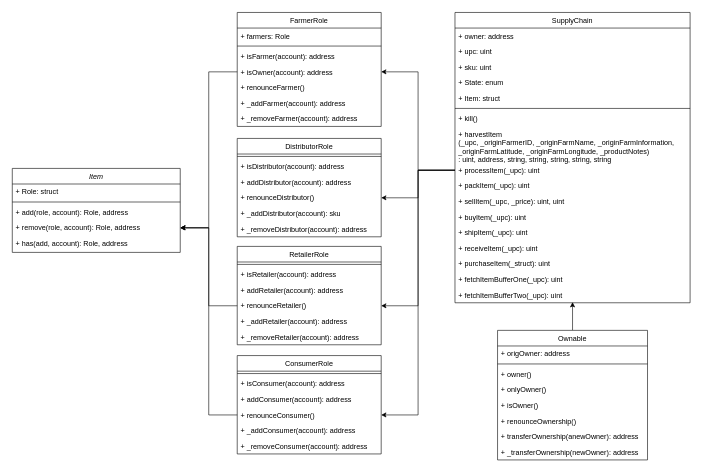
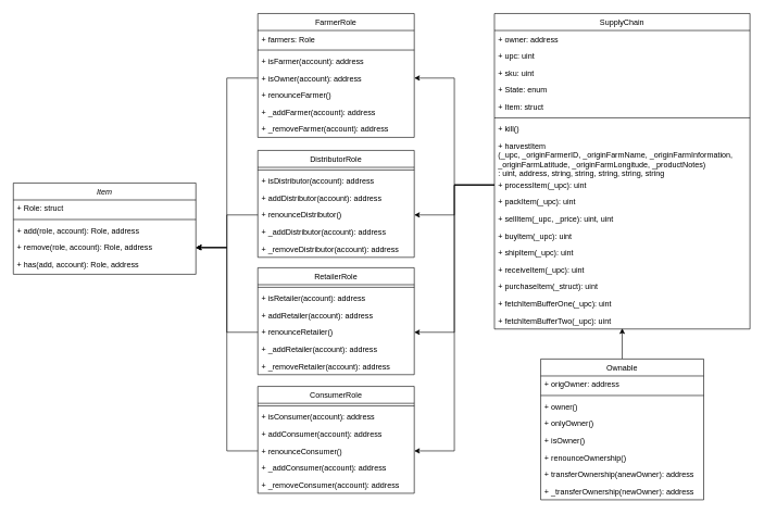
  <mxCell id="0" />
  <mxCell id="1" parent="0" />
  <mxCell id="2" value="Item" style="swimlane;fontStyle=2;align=center;verticalAlign=top;childLayout=stackLayout;horizontal=1;startSize=26;horizontalStack=0;resizeParent=1;resizeLast=0;collapsible=1;marginBottom=0;rounded=0;shadow=0;strokeWidth=1;" parent="1" vertex="1"><mxGeometry x="20" y="280" width="280" height="140" as="geometry"><mxRectangle x="230" y="140" width="160" height="26" as="alternateBounds" /></mxGeometry></mxCell>
  <mxCell id="3" value="+ Role: struct" style="text;align=left;verticalAlign=top;spacingLeft=4;spacingRight=4;overflow=hidden;rotatable=0;points=[[0,0.5],[1,0.5]];portConstraint=eastwest;" parent="2" vertex="1"><mxGeometry y="26" width="280" height="26" as="geometry" /></mxCell>
  <mxCell id="4" value="" style="line;html=1;strokeWidth=1;align=left;verticalAlign=middle;spacingTop=-1;spacingLeft=3;spacingRight=3;rotatable=0;labelPosition=right;points=[];portConstraint=eastwest;" parent="2" vertex="1"><mxGeometry y="52" width="280" height="8" as="geometry" /></mxCell>
  <mxCell id="5" value="+ add(role, account): Role, address" style="text;align=left;verticalAlign=top;spacingLeft=4;spacingRight=4;overflow=hidden;rotatable=0;points=[[0,0.5],[1,0.5]];portConstraint=eastwest;" parent="2" vertex="1"><mxGeometry y="60" width="280" height="26" as="geometry" /></mxCell>
  <mxCell id="6" value="+ remove(role, account): Role, address" style="text;align=left;verticalAlign=top;spacingLeft=4;spacingRight=4;overflow=hidden;rotatable=0;points=[[0,0.5],[1,0.5]];portConstraint=eastwest;" vertex="1" parent="2"><mxGeometry y="86" width="280" height="26" as="geometry" /></mxCell>
  <mxCell id="7" value="+ has(add, account): Role, address" style="text;align=left;verticalAlign=top;spacingLeft=4;spacingRight=4;overflow=hidden;rotatable=0;points=[[0,0.5],[1,0.5]];portConstraint=eastwest;" vertex="1" parent="2"><mxGeometry y="112" width="280" height="26" as="geometry" /></mxCell>
  <mxCell id="8" value="ConsumerRole" style="swimlane;fontStyle=0;align=center;verticalAlign=top;childLayout=stackLayout;horizontal=1;startSize=26;horizontalStack=0;resizeParent=1;resizeLast=0;collapsible=1;marginBottom=0;rounded=0;shadow=0;strokeWidth=1;" parent="1" vertex="1"><mxGeometry x="395" y="592" width="240" height="164" as="geometry"><mxRectangle x="130" y="380" width="160" height="26" as="alternateBounds" /></mxGeometry></mxCell>
  <mxCell id="9" value="" style="line;html=1;strokeWidth=1;align=left;verticalAlign=middle;spacingTop=-1;spacingLeft=3;spacingRight=3;rotatable=0;labelPosition=right;points=[];portConstraint=eastwest;" parent="8" vertex="1"><mxGeometry y="26" width="240" height="8" as="geometry" /></mxCell>
  <mxCell id="10" value="+ isConsumer(account): address" style="text;align=left;verticalAlign=top;spacingLeft=4;spacingRight=4;overflow=hidden;rotatable=0;points=[[0,0.5],[1,0.5]];portConstraint=eastwest;" parent="8" vertex="1"><mxGeometry y="34" width="240" height="26" as="geometry" /></mxCell>
  <mxCell id="11" value="+ addConsumer(account): address" style="text;align=left;verticalAlign=top;spacingLeft=4;spacingRight=4;overflow=hidden;rotatable=0;points=[[0,0.5],[1,0.5]];portConstraint=eastwest;" parent="8" vertex="1"><mxGeometry y="60" width="240" height="26" as="geometry" /></mxCell>
  <mxCell id="12" value="+ renounceConsumer()" style="text;align=left;verticalAlign=top;spacingLeft=4;spacingRight=4;overflow=hidden;rotatable=0;points=[[0,0.5],[1,0.5]];portConstraint=eastwest;" vertex="1" parent="8"><mxGeometry y="86" width="240" height="26" as="geometry" /></mxCell>
  <mxCell id="13" value="+ _addConsumer(account): address" style="text;align=left;verticalAlign=top;spacingLeft=4;spacingRight=4;overflow=hidden;rotatable=0;points=[[0,0.5],[1,0.5]];portConstraint=eastwest;" vertex="1" parent="8"><mxGeometry y="112" width="240" height="26" as="geometry" /></mxCell>
  <mxCell id="14" value="+ _removeConsumer(account): address" style="text;align=left;verticalAlign=top;spacingLeft=4;spacingRight=4;overflow=hidden;rotatable=0;points=[[0,0.5],[1,0.5]];portConstraint=eastwest;" vertex="1" parent="8"><mxGeometry y="138" width="240" height="26" as="geometry" /></mxCell>
  <mxCell id="15" value="DistributorRole" style="swimlane;fontStyle=0;align=center;verticalAlign=top;childLayout=stackLayout;horizontal=1;startSize=26;horizontalStack=0;resizeParent=1;resizeLast=0;collapsible=1;marginBottom=0;rounded=0;shadow=0;strokeWidth=1;" parent="1" vertex="1"><mxGeometry x="395" y="230" width="240" height="164" as="geometry"><mxRectangle x="340" y="380" width="170" height="26" as="alternateBounds" /></mxGeometry></mxCell>
  <mxCell id="16" value="" style="line;html=1;strokeWidth=1;align=left;verticalAlign=middle;spacingTop=-1;spacingLeft=3;spacingRight=3;rotatable=0;labelPosition=right;points=[];portConstraint=eastwest;" parent="15" vertex="1"><mxGeometry y="26" width="240" height="8" as="geometry" /></mxCell>
  <mxCell id="17" value="+ isDistributor(account): address" style="text;align=left;verticalAlign=top;spacingLeft=4;spacingRight=4;overflow=hidden;rotatable=0;points=[[0,0.5],[1,0.5]];portConstraint=eastwest;" vertex="1" parent="15"><mxGeometry y="34" width="240" height="26" as="geometry" /></mxCell>
  <mxCell id="18" value="+ addDistributor(account): address" style="text;align=left;verticalAlign=top;spacingLeft=4;spacingRight=4;overflow=hidden;rotatable=0;points=[[0,0.5],[1,0.5]];portConstraint=eastwest;" vertex="1" parent="15"><mxGeometry y="60" width="240" height="26" as="geometry" /></mxCell>
  <mxCell id="19" value="+ renounceDistributor() " style="text;align=left;verticalAlign=top;spacingLeft=4;spacingRight=4;overflow=hidden;rotatable=0;points=[[0,0.5],[1,0.5]];portConstraint=eastwest;" vertex="1" parent="15"><mxGeometry y="86" width="240" height="26" as="geometry" /></mxCell>
- <mxCell id="20" value="+ _addDistributor(account): sku" style="text;align=left;verticalAlign=top;spacingLeft=4;spacingRight=4;overflow=hidden;rotatable=0;points=[[0,0.5],[1,0.5]];portConstraint=eastwest;" vertex="1" parent="15"><mxGeometry y="112" width="240" height="26" as="geometry" /></mxCell>
+ <mxCell id="20" value="+ _addDistributor(account): address" style="text;align=left;verticalAlign=top;spacingLeft=4;spacingRight=4;overflow=hidden;rotatable=0;points=[[0,0.5],[1,0.5]];portConstraint=eastwest;" vertex="1" parent="15"><mxGeometry y="112" width="240" height="26" as="geometry" /></mxCell>
  <mxCell id="21" value="+ _removeDistributor(account): address" style="text;align=left;verticalAlign=top;spacingLeft=4;spacingRight=4;overflow=hidden;rotatable=0;points=[[0,0.5],[1,0.5]];portConstraint=eastwest;" vertex="1" parent="15"><mxGeometry y="138" width="240" height="26" as="geometry" /></mxCell>
  <mxCell id="22" value="SupplyChain" style="swimlane;fontStyle=0;align=center;verticalAlign=top;childLayout=stackLayout;horizontal=1;startSize=26;horizontalStack=0;resizeParent=1;resizeLast=0;collapsible=1;marginBottom=0;rounded=0;shadow=0;strokeWidth=1;" parent="1" vertex="1"><mxGeometry x="758" y="20" width="392" height="484" as="geometry"><mxRectangle x="550" y="140" width="160" height="26" as="alternateBounds" /></mxGeometry></mxCell>
  <mxCell id="23" value="+ owner: address" style="text;align=left;verticalAlign=top;spacingLeft=4;spacingRight=4;overflow=hidden;rotatable=0;points=[[0,0.5],[1,0.5]];portConstraint=eastwest;" parent="22" vertex="1"><mxGeometry y="26" width="392" height="26" as="geometry" /></mxCell>
  <mxCell id="24" value="+ upc: uint" style="text;align=left;verticalAlign=top;spacingLeft=4;spacingRight=4;overflow=hidden;rotatable=0;points=[[0,0.5],[1,0.5]];portConstraint=eastwest;rounded=0;shadow=0;html=0;" parent="22" vertex="1"><mxGeometry y="52" width="392" height="26" as="geometry" /></mxCell>
  <mxCell id="25" value="+ sku: uint" style="text;align=left;verticalAlign=top;spacingLeft=4;spacingRight=4;overflow=hidden;rotatable=0;points=[[0,0.5],[1,0.5]];portConstraint=eastwest;rounded=0;shadow=0;html=0;" parent="22" vertex="1"><mxGeometry y="78" width="392" height="26" as="geometry" /></mxCell>
  <mxCell id="26" value="+ State: enum" style="text;align=left;verticalAlign=top;spacingLeft=4;spacingRight=4;overflow=hidden;rotatable=0;points=[[0,0.5],[1,0.5]];portConstraint=eastwest;rounded=0;shadow=0;html=0;" parent="22" vertex="1"><mxGeometry y="104" width="392" height="26" as="geometry" /></mxCell>
  <mxCell id="27" value="+ Item: struct" style="text;align=left;verticalAlign=top;spacingLeft=4;spacingRight=4;overflow=hidden;rotatable=0;points=[[0,0.5],[1,0.5]];portConstraint=eastwest;rounded=0;shadow=0;html=0;" parent="22" vertex="1"><mxGeometry y="130" width="392" height="26" as="geometry" /></mxCell>
  <mxCell id="28" value="" style="line;html=1;strokeWidth=1;align=left;verticalAlign=middle;spacingTop=-1;spacingLeft=3;spacingRight=3;rotatable=0;labelPosition=right;points=[];portConstraint=eastwest;" parent="22" vertex="1"><mxGeometry y="156" width="392" height="8" as="geometry" /></mxCell>
  <mxCell id="29" value="+ kill()" style="text;align=left;verticalAlign=top;spacingLeft=4;spacingRight=4;overflow=hidden;rotatable=0;points=[[0,0.5],[1,0.5]];portConstraint=eastwest;" parent="22" vertex="1"><mxGeometry y="164" width="392" height="26" as="geometry" /></mxCell>
  <mxCell id="30" value="+ harvestItem&#10;(_upc, _originFarmerID, _originFarmName, _originFarmInformation, &#10;_originFarmLatitude, _originFarmLongitude, _productNotes)&#10;: uint, address, string, string, string, string, string&#10;  " style="text;align=left;verticalAlign=top;spacingLeft=4;spacingRight=4;overflow=hidden;rotatable=0;points=[[0,0.5],[1,0.5]];portConstraint=eastwest;" parent="22" vertex="1"><mxGeometry y="190" width="392" height="60" as="geometry" /></mxCell>
  <mxCell id="31" value="+ processItem(_upc): uint&#10;&#10;" style="text;align=left;verticalAlign=top;spacingLeft=4;spacingRight=4;overflow=hidden;rotatable=0;points=[[0,0.5],[1,0.5]];portConstraint=eastwest;" parent="22" vertex="1"><mxGeometry y="250" width="392" height="26" as="geometry" /></mxCell>
  <mxCell id="32" value="+ packItem(_upc): uint" style="text;align=left;verticalAlign=top;spacingLeft=4;spacingRight=4;overflow=hidden;rotatable=0;points=[[0,0.5],[1,0.5]];portConstraint=eastwest;" vertex="1" parent="22"><mxGeometry y="276" width="392" height="26" as="geometry" /></mxCell>
  <mxCell id="33" value="+ sellItem(_upc, _price): uint, uint" style="text;align=left;verticalAlign=top;spacingLeft=4;spacingRight=4;overflow=hidden;rotatable=0;points=[[0,0.5],[1,0.5]];portConstraint=eastwest;" vertex="1" parent="22"><mxGeometry y="302" width="392" height="26" as="geometry" /></mxCell>
  <mxCell id="34" value="+ buyItem(_upc): uint" style="text;align=left;verticalAlign=top;spacingLeft=4;spacingRight=4;overflow=hidden;rotatable=0;points=[[0,0.5],[1,0.5]];portConstraint=eastwest;" vertex="1" parent="22"><mxGeometry y="328" width="392" height="26" as="geometry" /></mxCell>
  <mxCell id="35" value="+ shipItem(_upc): uint" style="text;align=left;verticalAlign=top;spacingLeft=4;spacingRight=4;overflow=hidden;rotatable=0;points=[[0,0.5],[1,0.5]];portConstraint=eastwest;" vertex="1" parent="22"><mxGeometry y="354" width="392" height="26" as="geometry" /></mxCell>
  <mxCell id="36" value="+ receiveItem(_upc): uint" style="text;align=left;verticalAlign=top;spacingLeft=4;spacingRight=4;overflow=hidden;rotatable=0;points=[[0,0.5],[1,0.5]];portConstraint=eastwest;" vertex="1" parent="22"><mxGeometry y="380" width="392" height="26" as="geometry" /></mxCell>
  <mxCell id="37" value="+ purchaseItem(_struct): uint" style="text;align=left;verticalAlign=top;spacingLeft=4;spacingRight=4;overflow=hidden;rotatable=0;points=[[0,0.5],[1,0.5]];portConstraint=eastwest;" vertex="1" parent="22"><mxGeometry y="406" width="392" height="26" as="geometry" /></mxCell>
  <mxCell id="38" value="+ fetchItemBufferOne(_upc): uint" style="text;align=left;verticalAlign=top;spacingLeft=4;spacingRight=4;overflow=hidden;rotatable=0;points=[[0,0.5],[1,0.5]];portConstraint=eastwest;" vertex="1" parent="22"><mxGeometry y="432" width="392" height="26" as="geometry" /></mxCell>
  <mxCell id="39" value="+ fetchItemBufferTwo(_upc): uint" style="text;align=left;verticalAlign=top;spacingLeft=4;spacingRight=4;overflow=hidden;rotatable=0;points=[[0,0.5],[1,0.5]];portConstraint=eastwest;" vertex="1" parent="22"><mxGeometry y="458" width="392" height="26" as="geometry" /></mxCell>
  <mxCell id="40" style="edgeStyle=orthogonalEdgeStyle;rounded=0;orthogonalLoop=1;jettySize=auto;html=1;entryX=0.5;entryY=0.962;entryDx=0;entryDy=0;entryPerimeter=0;" edge="1" parent="1" source="41" target="39"><mxGeometry relative="1" as="geometry" /></mxCell>
  <mxCell id="41" value="Ownable" style="swimlane;fontStyle=0;align=center;verticalAlign=top;childLayout=stackLayout;horizontal=1;startSize=26;horizontalStack=0;resizeParent=1;resizeLast=0;collapsible=1;marginBottom=0;rounded=0;shadow=0;strokeWidth=1;" parent="1" vertex="1"><mxGeometry x="829" y="550" width="250" height="216" as="geometry"><mxRectangle x="550" y="140" width="160" height="26" as="alternateBounds" /></mxGeometry></mxCell>
  <mxCell id="42" value="+ origOwner: address" style="text;align=left;verticalAlign=top;spacingLeft=4;spacingRight=4;overflow=hidden;rotatable=0;points=[[0,0.5],[1,0.5]];portConstraint=eastwest;" parent="41" vertex="1"><mxGeometry y="26" width="250" height="26" as="geometry" /></mxCell>
  <mxCell id="43" value="" style="line;html=1;strokeWidth=1;align=left;verticalAlign=middle;spacingTop=-1;spacingLeft=3;spacingRight=3;rotatable=0;labelPosition=right;points=[];portConstraint=eastwest;" parent="41" vertex="1"><mxGeometry y="52" width="250" height="8" as="geometry" /></mxCell>
  <mxCell id="44" value="+ owner()" style="text;align=left;verticalAlign=top;spacingLeft=4;spacingRight=4;overflow=hidden;rotatable=0;points=[[0,0.5],[1,0.5]];portConstraint=eastwest;" parent="41" vertex="1"><mxGeometry y="60" width="250" height="26" as="geometry" /></mxCell>
  <mxCell id="45" value="+ onlyOwner()" style="text;align=left;verticalAlign=top;spacingLeft=4;spacingRight=4;overflow=hidden;rotatable=0;points=[[0,0.5],[1,0.5]];portConstraint=eastwest;" parent="41" vertex="1"><mxGeometry y="86" width="250" height="26" as="geometry" /></mxCell>
  <mxCell id="46" value="+ isOwner()" style="text;align=left;verticalAlign=top;spacingLeft=4;spacingRight=4;overflow=hidden;rotatable=0;points=[[0,0.5],[1,0.5]];portConstraint=eastwest;" parent="41" vertex="1"><mxGeometry y="112" width="250" height="26" as="geometry" /></mxCell>
  <mxCell id="47" value="+ renounceOwnership()" style="text;align=left;verticalAlign=top;spacingLeft=4;spacingRight=4;overflow=hidden;rotatable=0;points=[[0,0.5],[1,0.5]];portConstraint=eastwest;" parent="41" vertex="1"><mxGeometry y="138" width="250" height="26" as="geometry" /></mxCell>
  <mxCell id="48" value="+ transferOwnership(anewOwner): address" style="text;align=left;verticalAlign=top;spacingLeft=4;spacingRight=4;overflow=hidden;rotatable=0;points=[[0,0.5],[1,0.5]];portConstraint=eastwest;" parent="41" vertex="1"><mxGeometry y="164" width="250" height="26" as="geometry" /></mxCell>
  <mxCell id="49" value="+ _transferOwnership(newOwner): address" style="text;align=left;verticalAlign=top;spacingLeft=4;spacingRight=4;overflow=hidden;rotatable=0;points=[[0,0.5],[1,0.5]];portConstraint=eastwest;" parent="41" vertex="1"><mxGeometry y="190" width="250" height="26" as="geometry" /></mxCell>
  <mxCell id="50" value="FarmerRole" style="swimlane;fontStyle=0;align=center;verticalAlign=top;childLayout=stackLayout;horizontal=1;startSize=26;horizontalStack=0;resizeParent=1;resizeLast=0;collapsible=1;marginBottom=0;rounded=0;shadow=0;strokeWidth=1;" parent="1" vertex="1"><mxGeometry x="395" y="20" width="240" height="190" as="geometry"><mxRectangle x="340" y="380" width="170" height="26" as="alternateBounds" /></mxGeometry></mxCell>
  <mxCell id="51" value="+ farmers: Role" style="text;align=left;verticalAlign=top;spacingLeft=4;spacingRight=4;overflow=hidden;rotatable=0;points=[[0,0.5],[1,0.5]];portConstraint=eastwest;" parent="50" vertex="1"><mxGeometry y="26" width="240" height="26" as="geometry" /></mxCell>
  <mxCell id="52" value="" style="line;html=1;strokeWidth=1;align=left;verticalAlign=middle;spacingTop=-1;spacingLeft=3;spacingRight=3;rotatable=0;labelPosition=right;points=[];portConstraint=eastwest;" parent="50" vertex="1"><mxGeometry y="52" width="240" height="8" as="geometry" /></mxCell>
  <mxCell id="53" value="+ isFarmer(account): address" style="text;align=left;verticalAlign=top;spacingLeft=4;spacingRight=4;overflow=hidden;rotatable=0;points=[[0,0.5],[1,0.5]];portConstraint=eastwest;" vertex="1" parent="50"><mxGeometry y="60" width="240" height="26" as="geometry" /></mxCell>
  <mxCell id="54" value="+ isOwner(account): address" style="text;align=left;verticalAlign=top;spacingLeft=4;spacingRight=4;overflow=hidden;rotatable=0;points=[[0,0.5],[1,0.5]];portConstraint=eastwest;" vertex="1" parent="50"><mxGeometry y="86" width="240" height="26" as="geometry" /></mxCell>
  <mxCell id="55" value="+ renounceFarmer()" style="text;align=left;verticalAlign=top;spacingLeft=4;spacingRight=4;overflow=hidden;rotatable=0;points=[[0,0.5],[1,0.5]];portConstraint=eastwest;" vertex="1" parent="50"><mxGeometry y="112" width="240" height="26" as="geometry" /></mxCell>
  <mxCell id="56" value="+ _addFarmer(account): address" style="text;align=left;verticalAlign=top;spacingLeft=4;spacingRight=4;overflow=hidden;rotatable=0;points=[[0,0.5],[1,0.5]];portConstraint=eastwest;" vertex="1" parent="50"><mxGeometry y="138" width="240" height="26" as="geometry" /></mxCell>
  <mxCell id="57" value="+ _removeFarmer(account): address" style="text;align=left;verticalAlign=top;spacingLeft=4;spacingRight=4;overflow=hidden;rotatable=0;points=[[0,0.5],[1,0.5]];portConstraint=eastwest;" vertex="1" parent="50"><mxGeometry y="164" width="240" height="26" as="geometry" /></mxCell>
  <mxCell id="58" value="RetailerRole" style="swimlane;fontStyle=0;align=center;verticalAlign=top;childLayout=stackLayout;horizontal=1;startSize=26;horizontalStack=0;resizeParent=1;resizeLast=0;collapsible=1;marginBottom=0;rounded=0;shadow=0;strokeWidth=1;" parent="1" vertex="1"><mxGeometry x="395" y="410" width="240" height="164" as="geometry"><mxRectangle x="340" y="380" width="170" height="26" as="alternateBounds" /></mxGeometry></mxCell>
  <mxCell id="59" value="" style="line;html=1;strokeWidth=1;align=left;verticalAlign=middle;spacingTop=-1;spacingLeft=3;spacingRight=3;rotatable=0;labelPosition=right;points=[];portConstraint=eastwest;" parent="58" vertex="1"><mxGeometry y="26" width="240" height="8" as="geometry" /></mxCell>
  <mxCell id="60" value="+ isRetailer(account): address" style="text;align=left;verticalAlign=top;spacingLeft=4;spacingRight=4;overflow=hidden;rotatable=0;points=[[0,0.5],[1,0.5]];portConstraint=eastwest;" vertex="1" parent="58"><mxGeometry y="34" width="240" height="26" as="geometry" /></mxCell>
  <mxCell id="61" value="+ addRetailer(account): address" style="text;align=left;verticalAlign=top;spacingLeft=4;spacingRight=4;overflow=hidden;rotatable=0;points=[[0,0.5],[1,0.5]];portConstraint=eastwest;" vertex="1" parent="58"><mxGeometry y="60" width="240" height="26" as="geometry" /></mxCell>
  <mxCell id="62" value="+ renounceRetailer()" style="text;align=left;verticalAlign=top;spacingLeft=4;spacingRight=4;overflow=hidden;rotatable=0;points=[[0,0.5],[1,0.5]];portConstraint=eastwest;" vertex="1" parent="58"><mxGeometry y="86" width="240" height="26" as="geometry" /></mxCell>
  <mxCell id="63" value="+ _addRetailer(account): address" style="text;align=left;verticalAlign=top;spacingLeft=4;spacingRight=4;overflow=hidden;rotatable=0;points=[[0,0.5],[1,0.5]];portConstraint=eastwest;" vertex="1" parent="58"><mxGeometry y="112" width="240" height="26" as="geometry" /></mxCell>
  <mxCell id="64" value="+ _removeRetailer(account): address" style="text;align=left;verticalAlign=top;spacingLeft=4;spacingRight=4;overflow=hidden;rotatable=0;points=[[0,0.5],[1,0.5]];portConstraint=eastwest;" vertex="1" parent="58"><mxGeometry y="138" width="240" height="26" as="geometry" /></mxCell>
  <mxCell id="65" style="edgeStyle=orthogonalEdgeStyle;rounded=0;orthogonalLoop=1;jettySize=auto;html=1;exitX=0;exitY=0.5;exitDx=0;exitDy=0;" edge="1" parent="1" source="31" target="54"><mxGeometry relative="1" as="geometry" /></mxCell>
  <mxCell id="66" style="edgeStyle=orthogonalEdgeStyle;rounded=0;orthogonalLoop=1;jettySize=auto;html=1;exitX=0;exitY=0.5;exitDx=0;exitDy=0;" edge="1" parent="1" source="31" target="19"><mxGeometry relative="1" as="geometry" /></mxCell>
  <mxCell id="67" style="edgeStyle=orthogonalEdgeStyle;rounded=0;orthogonalLoop=1;jettySize=auto;html=1;exitX=0;exitY=0.5;exitDx=0;exitDy=0;" edge="1" parent="1" source="31" target="62"><mxGeometry relative="1" as="geometry" /></mxCell>
  <mxCell id="68" style="edgeStyle=orthogonalEdgeStyle;rounded=0;orthogonalLoop=1;jettySize=auto;html=1;exitX=0;exitY=0.5;exitDx=0;exitDy=0;" edge="1" parent="1" source="31" target="12"><mxGeometry relative="1" as="geometry" /></mxCell>
  <mxCell id="69" style="edgeStyle=orthogonalEdgeStyle;rounded=0;orthogonalLoop=1;jettySize=auto;html=1;entryX=1;entryY=0.5;entryDx=0;entryDy=0;" edge="1" parent="1" source="54" target="6"><mxGeometry relative="1" as="geometry" /></mxCell>
+ <mxCell id="70" style="edgeStyle=orthogonalEdgeStyle;rounded=0;orthogonalLoop=1;jettySize=auto;html=1;entryX=1;entryY=0.5;entryDx=0;entryDy=0;" edge="1" parent="1" source="19" target="6"><mxGeometry relative="1" as="geometry" /></mxCell>
  <mxCell id="71" style="edgeStyle=orthogonalEdgeStyle;rounded=0;orthogonalLoop=1;jettySize=auto;html=1;entryX=1;entryY=0.5;entryDx=0;entryDy=0;" edge="1" parent="1" source="62" target="6"><mxGeometry relative="1" as="geometry" /></mxCell>
  <mxCell id="72" style="edgeStyle=orthogonalEdgeStyle;rounded=0;orthogonalLoop=1;jettySize=auto;html=1;entryX=1;entryY=0.5;entryDx=0;entryDy=0;" edge="1" parent="1" source="12" target="6"><mxGeometry relative="1" as="geometry" /></mxCell>
